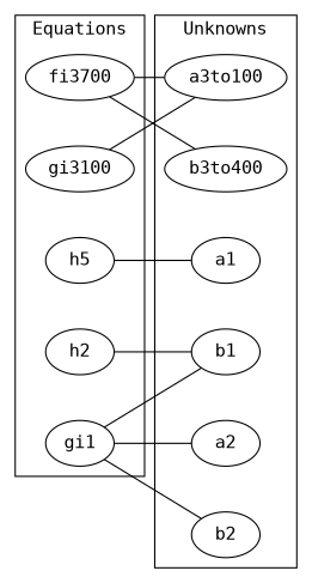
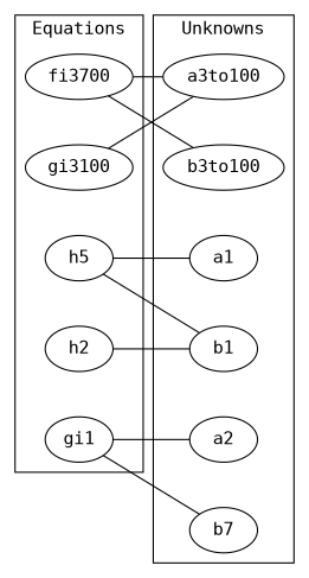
  graph {
    fontname="DejaVu Sans Mono"
    node [fontname="DejaVu Sans Mono"]
    edge [fontname="DejaVu Sans Mono" style=invis]
    n1 [label=fi3700]
    gi3100
    n3 [label=h5]
    h2
    n5 [label=gi1]
    a3to100
-   b3to100 [label=b3to400]
+   b3to100
    a1
    b1
    a2
-   b2
+   b2 [label=b7]
    subgraph cluster_1 {
      label=Equations
      n1
      gi3100
      n3
      h2
      n5
    }
    subgraph cluster_2 {
      label=Unknowns
      a3to100
      b3to100
      a1
      b1
      a2
      b2
    }
    n1 -- gi3100
    n1 -- b3to100 [constraint=false style=""]
    gi3100 -- n3
    n3 -- h2
    n3 -- a1 [constraint=false style=""]
    h2 -- n5
    h2 -- b1 [constraint=false style=""]
    n5 -- a2 [constraint=false style=""]
    a3to100 -- n1 [constraint=false style=""]
    a3to100 -- gi3100 [constraint=false style=""]
    a3to100 -- b3to100
    b3to100 -- a1
    a1 -- b1
-   b1 -- n5 [constraint=false style=""]
+   b1 -- n3 [constraint=false style=""]
    b1 -- a2
    a2 -- b2
    b2 -- n5 [constraint=false style=""]
  }
